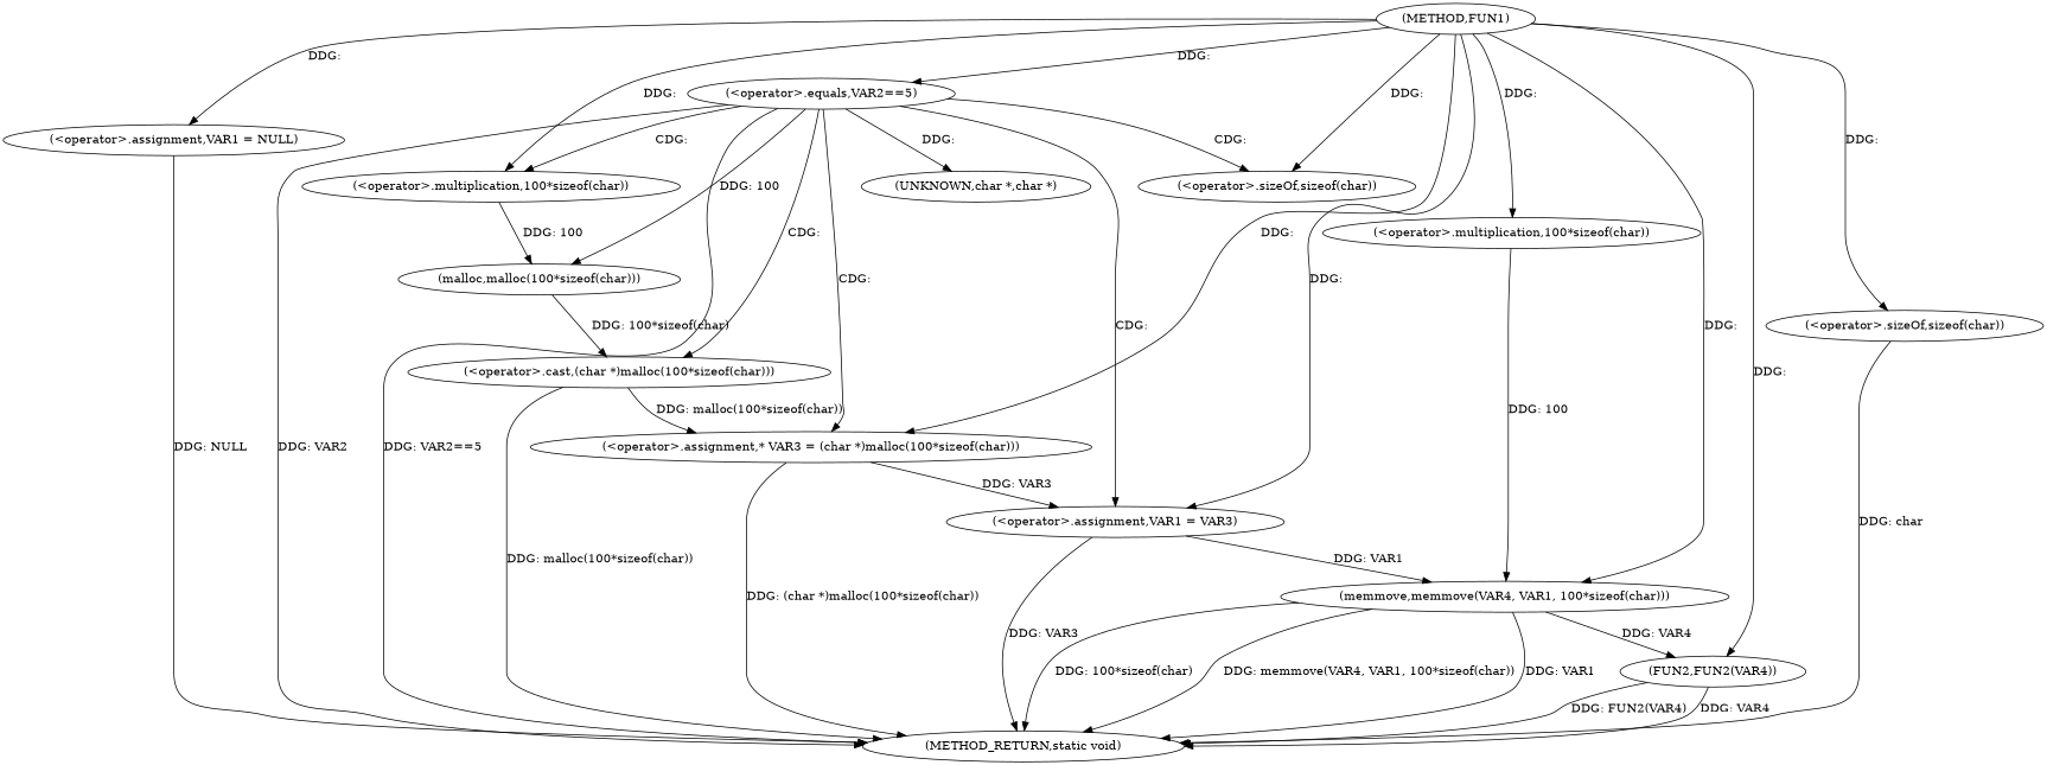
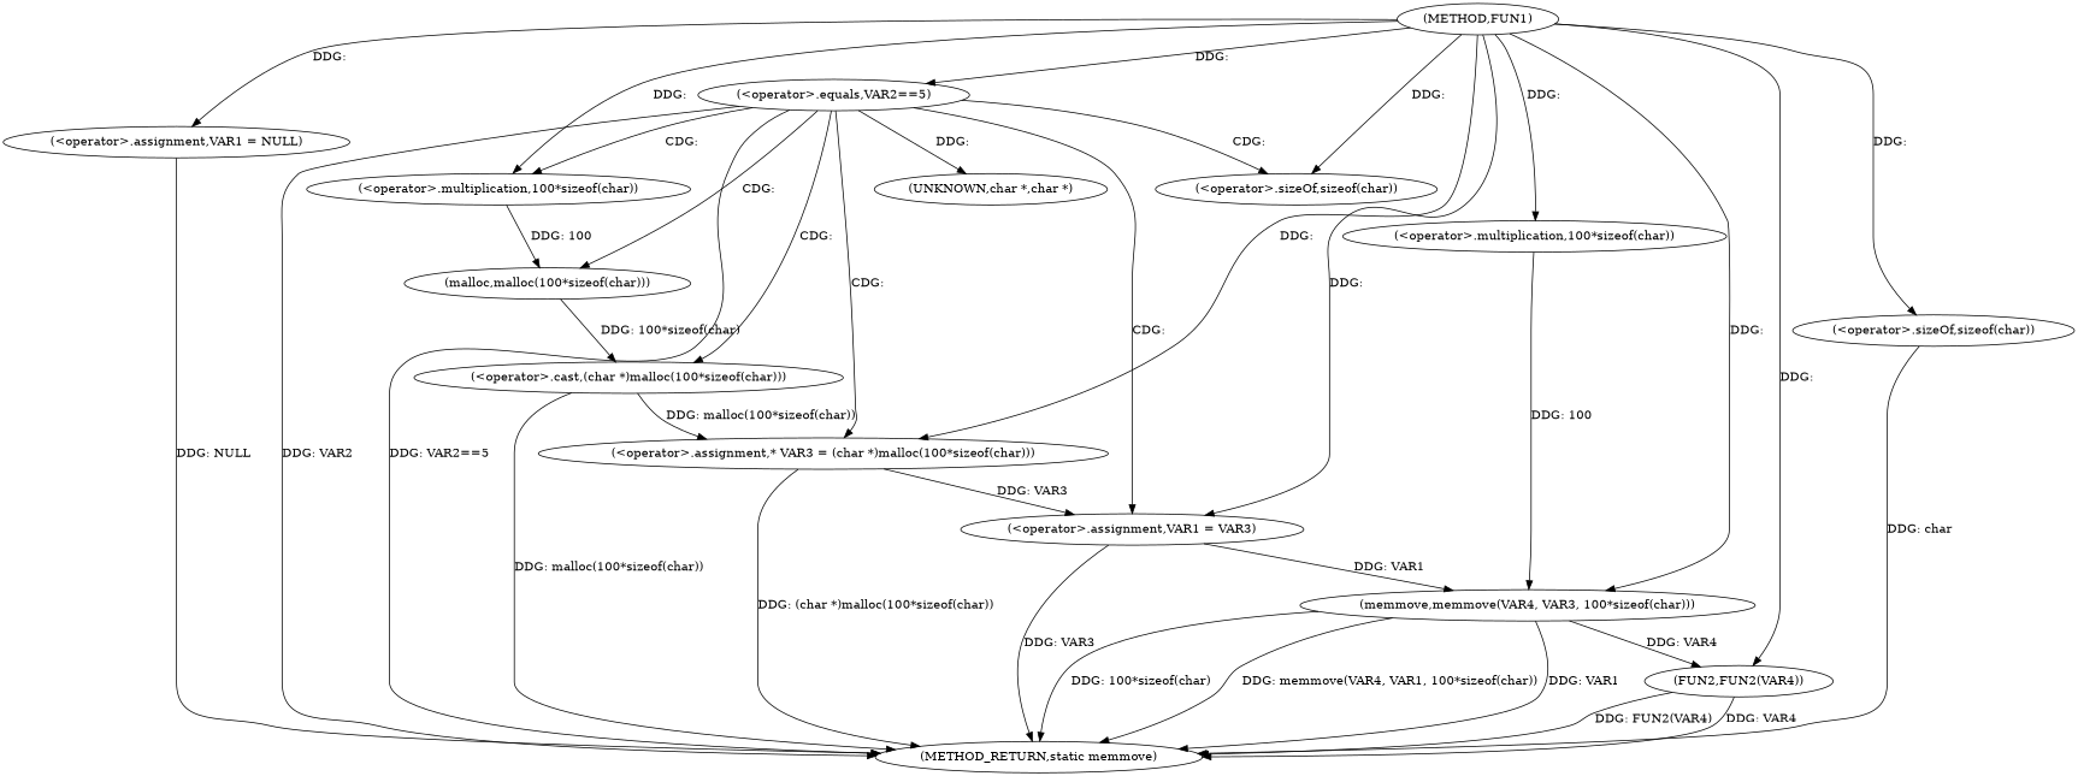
  digraph {
    n1 [label="(METHOD,FUN1)"]
    n2 [label="(<operator>.assignment,VAR1 = NULL)"]
    n3 [label="(<operator>.equals,VAR2==5)"]
    n4 [label="(<operator>.assignment,* VAR3 = (char *)malloc(100*sizeof(char)))"]
    n5 [label="(<operator>.multiplication,100*sizeof(char))"]
    n6 [label="(<operator>.sizeOf,sizeof(char))"]
    n7 [label="(<operator>.assignment,VAR1 = VAR3)"]
-   n8 [label="(memmove,memmove(VAR4, VAR1, 100*sizeof(char)))"]
+   n8 [label="(memmove,memmove(VAR4, VAR3, 100*sizeof(char)))"]
    n9 [label="(<operator>.multiplication,100*sizeof(char))"]
    n10 [label="(<operator>.sizeOf,sizeof(char))"]
    n11 [label="(FUN2,FUN2(VAR4))"]
-   n12 [label="(METHOD_RETURN,static void)"]
+   n12 [label="(METHOD_RETURN,static memmove)"]
    n13 [label="(<operator>.cast,(char *)malloc(100*sizeof(char)))"]
    n14 [label="(malloc,malloc(100*sizeof(char)))"]
    n15 [label="(UNKNOWN,char *,char *)"]
    n1 -> n2 [label="DDG: "]
    n1 -> n3 [label="DDG: "]
    n1 -> n4 [label="DDG: "]
    n1 -> n5 [label="DDG: "]
    n1 -> n6 [label="DDG: "]
    n1 -> n7 [label="DDG: "]
    n1 -> n8 [label="DDG: "]
    n1 -> n9 [label="DDG: "]
    n1 -> n10 [label="DDG: "]
    n1 -> n11 [label="DDG: "]
    n2 -> n12 [label="DDG: NULL"]
    n3 -> n4 [label="CDG: "]
    n3 -> n5 [label="CDG: "]
    n3 -> n6 [label="CDG: "]
    n3 -> n7 [label="CDG: "]
    n3 -> n12 [label="DDG: VAR2"]
    n3 -> n12 [label="DDG: VAR2==5"]
    n3 -> n13 [label="CDG: "]
-   n3 -> n14 [label="DDG: 100"]
+   n3 -> n14 [label="CDG: "]
    n3 -> n15 [label="DDG: "]
    n4 -> n7 [label="DDG: VAR3"]
    n4 -> n12 [label="DDG: (char *)malloc(100*sizeof(char))"]
    n5 -> n14 [label="DDG: 100"]
    n7 -> n8 [label="DDG: VAR1"]
    n7 -> n12 [label="DDG: VAR3"]
    n8 -> n11 [label="DDG: VAR4"]
    n8 -> n12 [label="DDG: 100*sizeof(char)"]
    n8 -> n12 [label="DDG: memmove(VAR4, VAR1, 100*sizeof(char))"]
    n8 -> n12 [label="DDG: VAR1"]
    n9 -> n8 [label="DDG: 100"]
    n10 -> n12 [label="DDG: char"]
    n11 -> n12 [label="DDG: FUN2(VAR4)"]
    n11 -> n12 [label="DDG: VAR4"]
    n13 -> n4 [label="DDG: malloc(100*sizeof(char))"]
    n13 -> n12 [label="DDG: malloc(100*sizeof(char))"]
    n14 -> n13 [label="DDG: 100*sizeof(char)"]
  }
